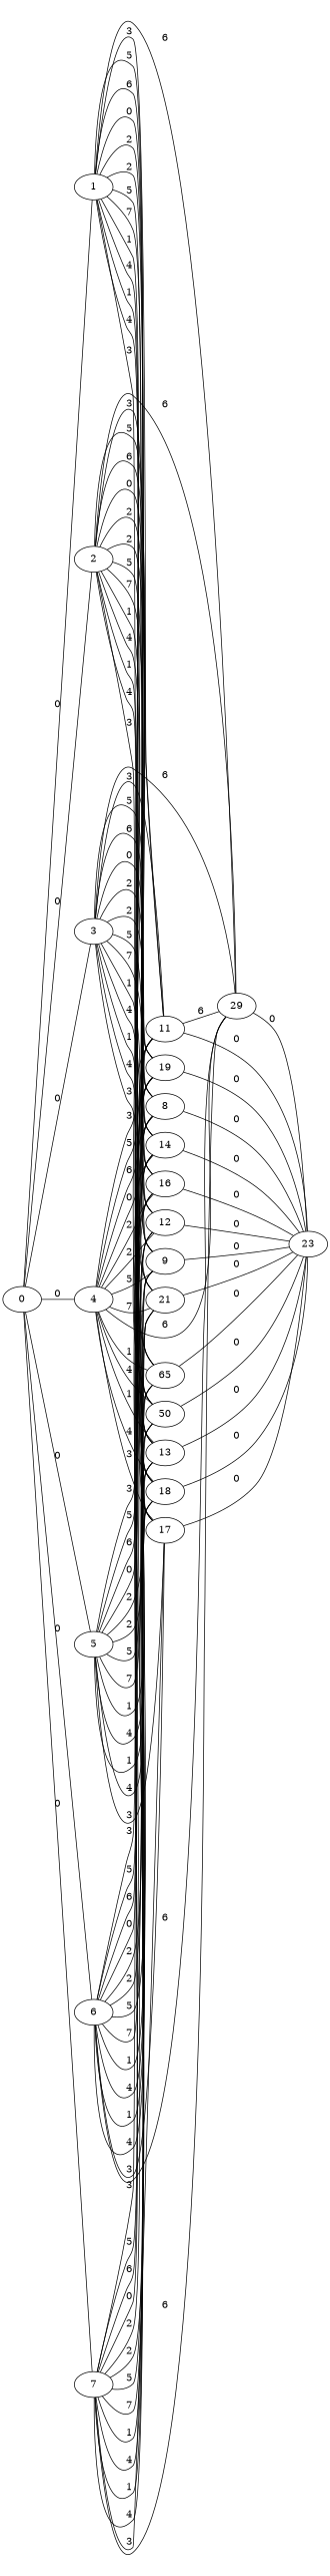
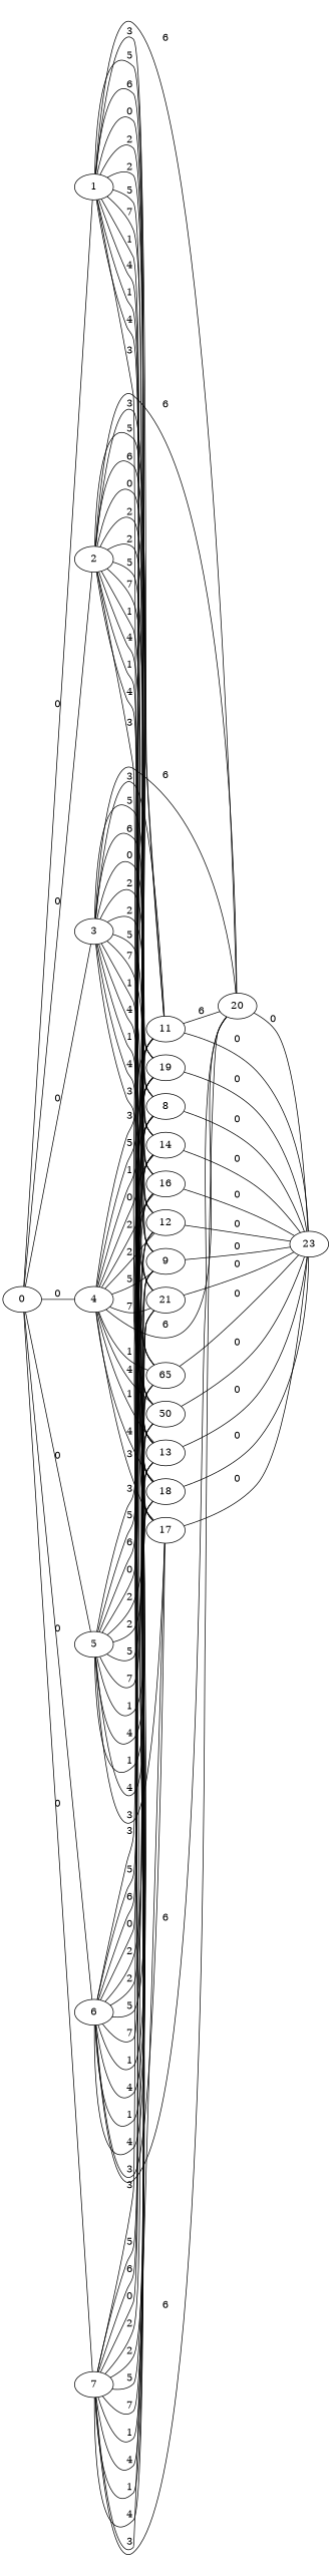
  graph {
    rankdir=LR
    0
    1
    2
    3
    4
    5
    6
    7
    8
    9
    n11 [label=50]
    11
    12
    13
    14
    n16 [label=65]
    16
    17
    18
    19
-   20 [label=29]
+   20
    21
    23
    0 -- 1 [label=0]
    0 -- 2 [label=0]
    0 -- 3 [label=0]
    0 -- 4 [label=0]
    0 -- 5 [label=0]
    0 -- 6 [label=0]
    0 -- 7 [label=0]
    1 -- 8 [label=6]
    1 -- 9 [label=5]
    1 -- n11 [label=4]
    1 -- 11 [label=3]
    1 -- 12 [label=2]
    1 -- 13 [label=1]
    1 -- 14 [label=0]
    1 -- n16 [label=1]
    1 -- 16 [label=2]
    1 -- 17 [label=3]
    1 -- 18 [label=4]
    1 -- 19 [label=5]
    1 -- 20 [label=6]
    1 -- 21 [label=7]
    2 -- 8 [label=6]
    2 -- 9 [label=5]
    2 -- n11 [label=4]
    2 -- 11 [label=3]
    2 -- 12 [label=2]
    2 -- 13 [label=1]
    2 -- 14 [label=0]
    2 -- n16 [label=1]
    2 -- 16 [label=2]
    2 -- 17 [label=3]
    2 -- 18 [label=4]
    2 -- 19 [label=5]
    2 -- 20 [label=6]
    2 -- 21 [label=7]
    3 -- 8 [label=6]
    3 -- 9 [label=5]
    3 -- n11 [label=4]
    3 -- 11 [label=3]
    3 -- 12 [label=2]
    3 -- 13 [label=1]
    3 -- 14 [label=0]
    3 -- n16 [label=1]
    3 -- 16 [label=2]
    3 -- 17 [label=3]
    3 -- 18 [label=4]
    3 -- 19 [label=5]
    3 -- 20 [label=6]
    3 -- 21 [label=7]
-   4 -- 8 [label=6]
+   4 -- 8 [label=1]
    4 -- 9 [label=5]
    4 -- n11 [label=4]
    4 -- 11 [label=3]
    4 -- 12 [label=2]
    4 -- 13 [label=1]
    4 -- 14 [label=0]
    4 -- n16 [label=1]
    4 -- 16 [label=2]
    4 -- 17 [label=3]
    4 -- 18 [label=4]
    4 -- 19 [label=5]
    4 -- 20 [label=6]
    4 -- 21 [label=7]
    5 -- 8 [label=6]
    5 -- 9 [label=5]
    5 -- n11 [label=4]
    5 -- 11 [label=3]
    5 -- 12 [label=2]
    5 -- 13 [label=1]
    5 -- 14 [label=0]
    5 -- n16 [label=1]
    5 -- 16 [label=2]
    5 -- 17 [label=3]
    5 -- 18 [label=4]
    5 -- 19 [label=5]
    5 -- 21 [label=7]
    6 -- 8 [label=6]
    6 -- 9 [label=5]
    6 -- n11 [label=4]
    6 -- 11 [label=3]
    6 -- 12 [label=2]
    6 -- 13 [label=1]
    6 -- 14 [label=0]
    6 -- n16 [label=1]
    6 -- 16 [label=2]
    6 -- 17 [label=3]
    6 -- 18 [label=4]
    6 -- 19 [label=5]
    6 -- 20 [label=6]
    6 -- 21 [label=7]
    7 -- 8 [label=6]
    7 -- 9 [label=5]
    7 -- n11 [label=4]
    7 -- 11 [label=3]
    7 -- 12 [label=2]
    7 -- 13 [label=1]
    7 -- 14 [label=0]
    7 -- n16 [label=1]
    7 -- 16 [label=2]
    7 -- 17 [label=3]
    7 -- 18 [label=4]
    7 -- 19 [label=5]
    7 -- 20 [label=6]
    7 -- 21 [label=7]
    8 -- 23 [label=0]
    9 -- 23 [label=0]
    n11 -- 23 [label=0]
    11 -- 20 [label=6]
    11 -- 23 [label=0]
    12 -- 23 [label=0]
    13 -- 23 [label=0]
    14 -- 23 [label=0]
    n16 -- 23 [label=0]
    16 -- 23 [label=0]
    17 -- 23 [label=0]
    18 -- 23 [label=0]
    19 -- 23 [label=0]
    20 -- 23 [label=0]
    21 -- 23 [label=0]
  }
